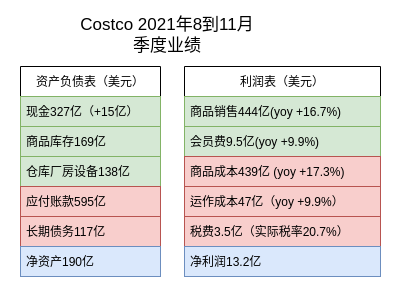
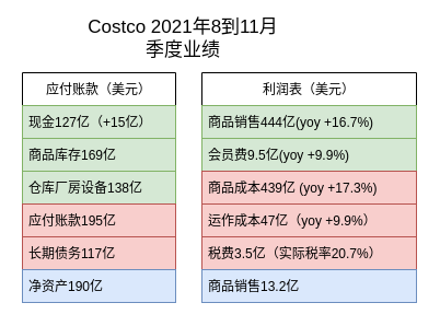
  <mxCell id="0" />
  <mxCell id="1" parent="0" />
- <mxCell id="2" value="资产负债表（美元）" style="swimlane;fontStyle=0;childLayout=stackLayout;horizontal=1;startSize=30;horizontalStack=0;resizeParent=1;resizeParentMax=0;resizeLast=0;collapsible=1;marginBottom=0;" parent="1" vertex="1"><mxGeometry x="20" y="66" width="140" height="210" as="geometry"><mxRectangle x="100" y="350" width="140" height="30" as="alternateBounds" /></mxGeometry></mxCell>
- <mxCell id="3" value="现金327亿（+15亿）" style="text;strokeColor=#82b366;fillColor=#d5e8d4;align=left;verticalAlign=middle;spacingLeft=4;spacingRight=4;overflow=hidden;points=[[0,0.5],[1,0.5]];portConstraint=eastwest;rotatable=0;" parent="2" vertex="1"><mxGeometry y="30" width="140" height="30" as="geometry" /></mxCell>
+ <mxCell id="2" value="应付账款（美元）" style="swimlane;fontStyle=0;childLayout=stackLayout;horizontal=1;startSize=30;horizontalStack=0;resizeParent=1;resizeParentMax=0;resizeLast=0;collapsible=1;marginBottom=0;" parent="1" vertex="1"><mxGeometry x="20" y="66" width="140" height="210" as="geometry"><mxRectangle x="100" y="350" width="140" height="30" as="alternateBounds" /></mxGeometry></mxCell>
+ <mxCell id="3" value="现金127亿（+15亿）" style="text;strokeColor=#82b366;fillColor=#d5e8d4;align=left;verticalAlign=middle;spacingLeft=4;spacingRight=4;overflow=hidden;points=[[0,0.5],[1,0.5]];portConstraint=eastwest;rotatable=0;" parent="2" vertex="1"><mxGeometry y="30" width="140" height="30" as="geometry" /></mxCell>
  <mxCell id="4" value="商品库存169亿" style="text;strokeColor=#82b366;fillColor=#d5e8d4;align=left;verticalAlign=middle;spacingLeft=4;spacingRight=4;overflow=hidden;points=[[0,0.5],[1,0.5]];portConstraint=eastwest;rotatable=0;" parent="2" vertex="1"><mxGeometry y="60" width="140" height="30" as="geometry" /></mxCell>
  <mxCell id="5" value="仓库厂房设备138亿" style="text;strokeColor=#82b366;fillColor=#d5e8d4;align=left;verticalAlign=middle;spacingLeft=4;spacingRight=4;overflow=hidden;points=[[0,0.5],[1,0.5]];portConstraint=eastwest;rotatable=0;" parent="2" vertex="1"><mxGeometry y="90" width="140" height="30" as="geometry" /></mxCell>
- <mxCell id="6" value="应付账款595亿" style="text;strokeColor=#b85450;fillColor=#f8cecc;align=left;verticalAlign=middle;spacingLeft=4;spacingRight=4;overflow=hidden;points=[[0,0.5],[1,0.5]];portConstraint=eastwest;rotatable=0;" parent="2" vertex="1"><mxGeometry y="120" width="140" height="30" as="geometry" /></mxCell>
+ <mxCell id="6" value="应付账款195亿" style="text;strokeColor=#b85450;fillColor=#f8cecc;align=left;verticalAlign=middle;spacingLeft=4;spacingRight=4;overflow=hidden;points=[[0,0.5],[1,0.5]];portConstraint=eastwest;rotatable=0;" parent="2" vertex="1"><mxGeometry y="120" width="140" height="30" as="geometry" /></mxCell>
  <mxCell id="7" value="长期债务117亿" style="text;strokeColor=#b85450;fillColor=#f8cecc;align=left;verticalAlign=middle;spacingLeft=4;spacingRight=4;overflow=hidden;points=[[0,0.5],[1,0.5]];portConstraint=eastwest;rotatable=0;" parent="2" vertex="1"><mxGeometry y="150" width="140" height="30" as="geometry" /></mxCell>
  <mxCell id="8" value="净资产190亿" style="text;strokeColor=#6c8ebf;fillColor=#dae8fc;align=left;verticalAlign=middle;spacingLeft=4;spacingRight=4;overflow=hidden;points=[[0,0.5],[1,0.5]];portConstraint=eastwest;rotatable=0;" parent="2" vertex="1"><mxGeometry y="180" width="140" height="30" as="geometry" /></mxCell>
  <mxCell id="9" value="利润表（美元）" style="swimlane;fontStyle=0;childLayout=stackLayout;horizontal=1;startSize=30;horizontalStack=0;resizeParent=1;resizeParentMax=0;resizeLast=0;collapsible=1;marginBottom=0;" parent="1" vertex="1"><mxGeometry x="184" y="66" width="196" height="210" as="geometry" /></mxCell>
  <mxCell id="10" value="商品销售444亿(yoy +16.7%)" style="text;strokeColor=#82b366;fillColor=#d5e8d4;align=left;verticalAlign=middle;spacingLeft=4;spacingRight=4;overflow=hidden;points=[[0,0.5],[1,0.5]];portConstraint=eastwest;rotatable=0;" parent="9" vertex="1"><mxGeometry y="30" width="196" height="30" as="geometry" /></mxCell>
  <mxCell id="11" value="会员费9.5亿(yoy +9.9%)" style="text;strokeColor=#82b366;fillColor=#d5e8d4;align=left;verticalAlign=middle;spacingLeft=4;spacingRight=4;overflow=hidden;points=[[0,0.5],[1,0.5]];portConstraint=eastwest;rotatable=0;" parent="9" vertex="1"><mxGeometry y="60" width="196" height="30" as="geometry" /></mxCell>
  <mxCell id="12" value="商品成本439亿 (yoy +17.3%)" style="text;strokeColor=#b85450;fillColor=#f8cecc;align=left;verticalAlign=middle;spacingLeft=4;spacingRight=4;overflow=hidden;points=[[0,0.5],[1,0.5]];portConstraint=eastwest;rotatable=0;" parent="9" vertex="1"><mxGeometry y="90" width="196" height="30" as="geometry" /></mxCell>
  <mxCell id="13" value="运作成本47亿（yoy +9.9%）" style="text;strokeColor=#b85450;fillColor=#f8cecc;align=left;verticalAlign=middle;spacingLeft=4;spacingRight=4;overflow=hidden;points=[[0,0.5],[1,0.5]];portConstraint=eastwest;rotatable=0;" parent="9" vertex="1"><mxGeometry y="120" width="196" height="30" as="geometry" /></mxCell>
  <mxCell id="14" value="税费3.5亿（实际税率20.7%）" style="text;strokeColor=#b85450;fillColor=#f8cecc;align=left;verticalAlign=middle;spacingLeft=4;spacingRight=4;overflow=hidden;points=[[0,0.5],[1,0.5]];portConstraint=eastwest;rotatable=0;" parent="9" vertex="1"><mxGeometry y="150" width="196" height="30" as="geometry" /></mxCell>
- <mxCell id="15" value="净利润13.2亿" style="text;strokeColor=#6c8ebf;fillColor=#dae8fc;align=left;verticalAlign=middle;spacingLeft=4;spacingRight=4;overflow=hidden;points=[[0,0.5],[1,0.5]];portConstraint=eastwest;rotatable=0;" parent="9" vertex="1"><mxGeometry y="180" width="196" height="30" as="geometry" /></mxCell>
+ <mxCell id="15" value="商品销售13.2亿" style="text;strokeColor=#6c8ebf;fillColor=#dae8fc;align=left;verticalAlign=middle;spacingLeft=4;spacingRight=4;overflow=hidden;points=[[0,0.5],[1,0.5]];portConstraint=eastwest;rotatable=0;" parent="9" vertex="1"><mxGeometry y="180" width="196" height="30" as="geometry" /></mxCell>
  <mxCell id="16" value="Costco 2021年8到11月季度业绩" style="text;html=1;strokeColor=none;fillColor=none;align=center;verticalAlign=middle;whiteSpace=wrap;rounded=0;fontSize=17;" parent="1" vertex="1"><mxGeometry x="77" y="20" width="180" height="30" as="geometry" /></mxCell>
